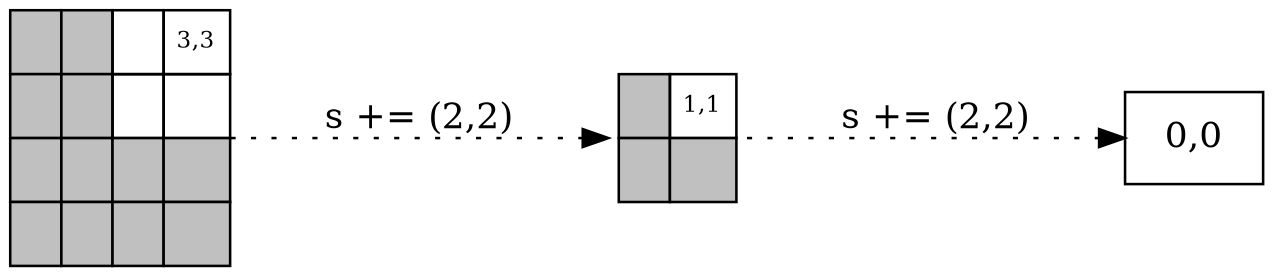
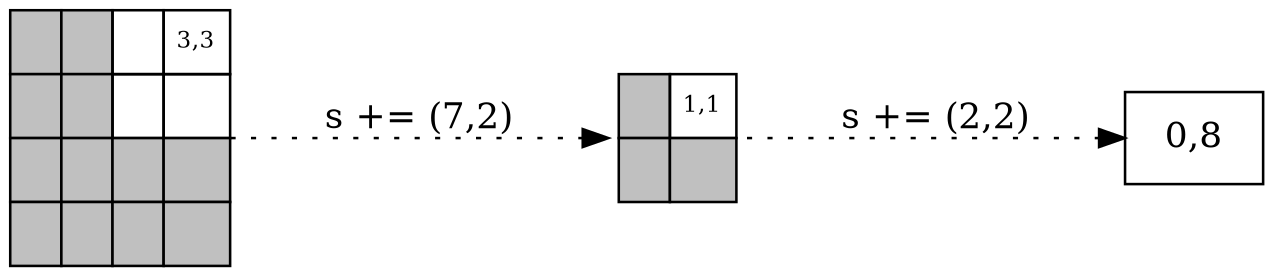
  digraph {
    fontname="DejaVu Serif"
    rankdir=LR
    node [fontname="DejaVu Serif" margin=0 shape=none]
    edge [fontname="DejaVu Serif" minlen=2 style=dotted]
    n1 [label=<     <TABLE BORDER="0" CELLBORDER="1" CELLSPACING="0" CELLPADDING="4">         <tr>             <td bgcolor="gray">  </td>             <td bgcolor="gray">  </td>             <td>  </td>             <td><font point-size="9">3,3</font></td>         </tr>         <tr>             <td bgcolor="gray">  </td>             <td bgcolor="gray">  </td>             <td> </td>             <td> </td>         </tr>         <tr >             <td bgcolor="gray">  </td>             <td bgcolor="gray">  </td>             <td bgcolor="gray">  </td>             <td bgcolor="gray">  </td>         </tr>         <tr>             <td bgcolor="gray">  </td>             <td bgcolor="gray">  </td>             <td bgcolor="gray">  </td>             <td bgcolor="gray">  </td>         </tr>     </TABLE>     >]
    n2 [label=<     <TABLE BORDER="0" CELLBORDER="1" CELLSPACING="0" CELLPADDING="4">         <tr>             <td bgcolor="gray">  </td>             <td><font point-size="9">1,1</font></td>         </tr>         <tr>             <td bgcolor="gray">  </td>             <td bgcolor="gray">  </td>         </tr>     </TABLE>     >]
-   n3 [label="0,0" shape=box margin=""]
-   n1 -> n2 [label="s += (2,2)"]
+   n3 [label="0,8" shape=box margin=""]
+   n1 -> n2 [label="s += (7,2)"]
    n2 -> n3 [label="s += (2,2)"]
  }
